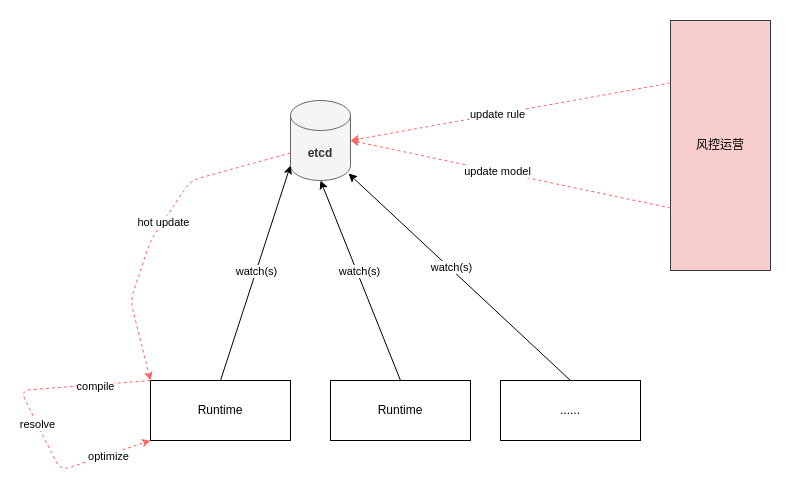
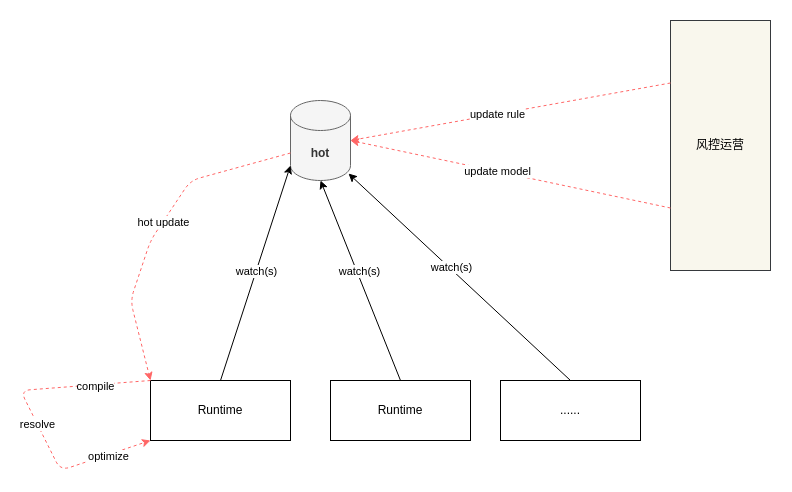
  <mxCell id="0" />
  <mxCell id="1" parent="0" />
- <mxCell id="2" value="&lt;b&gt;etcd&lt;/b&gt;" style="shape=cylinder3;whiteSpace=wrap;html=1;boundedLbl=1;backgroundOutline=1;size=15;fillColor=#f5f5f5;strokeColor=#666666;fontColor=#333333;" vertex="1" parent="1"><mxGeometry x="290" y="100" width="60" height="80" as="geometry" /></mxCell>
+ <mxCell id="2" value="&lt;b&gt;hot&lt;/b&gt;" style="shape=cylinder3;whiteSpace=wrap;html=1;boundedLbl=1;backgroundOutline=1;size=15;fillColor=#f5f5f5;strokeColor=#666666;fontColor=#333333;" vertex="1" parent="1"><mxGeometry x="290" y="100" width="60" height="80" as="geometry" /></mxCell>
  <mxCell id="3" value="Runtime" style="rounded=0;whiteSpace=wrap;html=1;" vertex="1" parent="1"><mxGeometry x="150" y="380" width="140" height="60" as="geometry" /></mxCell>
  <mxCell id="4" value="Runtime" style="rounded=0;whiteSpace=wrap;html=1;" vertex="1" parent="1"><mxGeometry x="330" y="380" width="140" height="60" as="geometry" /></mxCell>
  <mxCell id="5" value="......" style="rounded=0;whiteSpace=wrap;html=1;" vertex="1" parent="1"><mxGeometry x="500" y="380" width="140" height="60" as="geometry" /></mxCell>
  <mxCell id="6" value="" style="endArrow=classic;html=1;exitX=0.5;exitY=0;exitDx=0;exitDy=0;entryX=0;entryY=1;entryDx=0;entryDy=-15;entryPerimeter=0;" edge="1" parent="1" source="3" target="2"><mxGeometry width="50" height="50" relative="1" as="geometry"><mxPoint x="250" y="250" as="sourcePoint" /><mxPoint x="300" y="200" as="targetPoint" /></mxGeometry></mxCell>
  <mxCell id="7" value="watch(s)" style="edgeLabel;html=1;align=center;verticalAlign=middle;resizable=0;points=[];" vertex="1" connectable="0" parent="6"><mxGeometry x="0.017" relative="1" as="geometry"><mxPoint as="offset" /></mxGeometry></mxCell>
  <mxCell id="8" value="" style="endArrow=classic;html=1;exitX=0.5;exitY=0;exitDx=0;exitDy=0;entryX=0.5;entryY=1;entryDx=0;entryDy=0;entryPerimeter=0;" edge="1" parent="1" source="4" target="2"><mxGeometry width="50" height="50" relative="1" as="geometry"><mxPoint x="210" y="370" as="sourcePoint" /><mxPoint x="300" y="175" as="targetPoint" /></mxGeometry></mxCell>
  <mxCell id="9" value="watch(s)" style="edgeLabel;html=1;align=center;verticalAlign=middle;resizable=0;points=[];" vertex="1" connectable="0" parent="8"><mxGeometry x="0.09" y="-2" relative="1" as="geometry"><mxPoint as="offset" /></mxGeometry></mxCell>
  <mxCell id="10" value="" style="endArrow=classic;html=1;exitX=0.5;exitY=0;exitDx=0;exitDy=0;entryX=0.967;entryY=0.913;entryDx=0;entryDy=0;entryPerimeter=0;" edge="1" parent="1" source="5" target="2"><mxGeometry width="50" height="50" relative="1" as="geometry"><mxPoint x="320" y="370" as="sourcePoint" /><mxPoint x="330" y="190" as="targetPoint" /></mxGeometry></mxCell>
  <mxCell id="11" value="watch(s)" style="edgeLabel;html=1;align=center;verticalAlign=middle;resizable=0;points=[];" vertex="1" connectable="0" parent="10"><mxGeometry x="0.09" y="-2" relative="1" as="geometry"><mxPoint as="offset" /></mxGeometry></mxCell>
- <mxCell id="12" value="风控运营" style="rounded=0;whiteSpace=wrap;html=1;fillColor=#f8cecc;strokeColor=#36393d;" vertex="1" parent="1"><mxGeometry x="670" y="20" width="100" height="250" as="geometry" /></mxCell>
+ <mxCell id="12" value="风控运营" style="rounded=0;whiteSpace=wrap;html=1;fillColor=#f9f7ed;strokeColor=#36393d;" vertex="1" parent="1"><mxGeometry x="670" y="20" width="100" height="250" as="geometry" /></mxCell>
  <mxCell id="13" value="" style="endArrow=classic;html=1;exitX=0;exitY=0.75;exitDx=0;exitDy=0;entryX=1;entryY=0.5;entryDx=0;entryDy=0;entryPerimeter=0;dashed=1;strokeColor=#FF6666;" edge="1" parent="1" source="12" target="2"><mxGeometry width="50" height="50" relative="1" as="geometry"><mxPoint x="400" y="90" as="sourcePoint" /><mxPoint x="450" y="40" as="targetPoint" /></mxGeometry></mxCell>
  <mxCell id="14" value="update model" style="edgeLabel;html=1;align=center;verticalAlign=middle;resizable=0;points=[];" vertex="1" connectable="0" parent="13"><mxGeometry x="0.081" relative="1" as="geometry"><mxPoint as="offset" /></mxGeometry></mxCell>
  <mxCell id="15" value="" style="endArrow=classic;html=1;dashed=1;exitX=0;exitY=0;exitDx=0;exitDy=52.5;exitPerimeter=0;entryX=0;entryY=0;entryDx=0;entryDy=0;strokeColor=#FF6666;" edge="1" parent="1" source="2" target="3"><mxGeometry width="50" height="50" relative="1" as="geometry"><mxPoint x="110" y="200" as="sourcePoint" /><mxPoint x="160" y="150" as="targetPoint" /><Array as="points"><mxPoint x="190" y="180" /><mxPoint x="150" y="240" /><mxPoint x="130" y="300" /></Array></mxGeometry></mxCell>
  <mxCell id="16" value="hot update" style="edgeLabel;html=1;align=center;verticalAlign=middle;resizable=0;points=[];" vertex="1" connectable="0" parent="15"><mxGeometry x="-0.041" relative="1" as="geometry"><mxPoint as="offset" /></mxGeometry></mxCell>
  <mxCell id="17" value="" style="endArrow=classic;html=1;dashed=1;exitX=0;exitY=0;exitDx=0;exitDy=0;entryX=0;entryY=1;entryDx=0;entryDy=0;strokeColor=#FF6666;" edge="1" parent="1" source="3" target="3"><mxGeometry width="50" height="50" relative="1" as="geometry"><mxPoint x="180" y="500" as="sourcePoint" /><mxPoint x="230" y="450" as="targetPoint" /><Array as="points"><mxPoint x="20" y="390" /><mxPoint x="60" y="470" /></Array></mxGeometry></mxCell>
  <mxCell id="18" value="compile" style="edgeLabel;html=1;align=center;verticalAlign=middle;resizable=0;points=[];" vertex="1" connectable="0" parent="17"><mxGeometry x="-0.641" y="1" relative="1" as="geometry"><mxPoint as="offset" /></mxGeometry></mxCell>
  <mxCell id="19" value="optimize" style="edgeLabel;html=1;align=center;verticalAlign=middle;resizable=0;points=[];" vertex="1" connectable="0" parent="17"><mxGeometry x="0.718" y="-1" relative="1" as="geometry"><mxPoint as="offset" /></mxGeometry></mxCell>
  <mxCell id="20" value="resolve" style="edgeLabel;html=1;align=center;verticalAlign=middle;resizable=0;points=[];" vertex="1" connectable="0" parent="17"><mxGeometry x="0.069" relative="1" as="geometry"><mxPoint as="offset" /></mxGeometry></mxCell>
  <mxCell id="21" value="" style="endArrow=classic;html=1;exitX=0;exitY=0.25;exitDx=0;exitDy=0;entryX=1;entryY=0.5;entryDx=0;entryDy=0;entryPerimeter=0;dashed=1;strokeColor=#FF6666;" edge="1" parent="1" source="12" target="2"><mxGeometry width="50" height="50" relative="1" as="geometry"><mxPoint x="630" y="150" as="sourcePoint" /><mxPoint x="360" y="150" as="targetPoint" /></mxGeometry></mxCell>
  <mxCell id="22" value="update rule" style="edgeLabel;html=1;align=center;verticalAlign=middle;resizable=0;points=[];" vertex="1" connectable="0" parent="21"><mxGeometry x="0.081" relative="1" as="geometry"><mxPoint as="offset" /></mxGeometry></mxCell>
